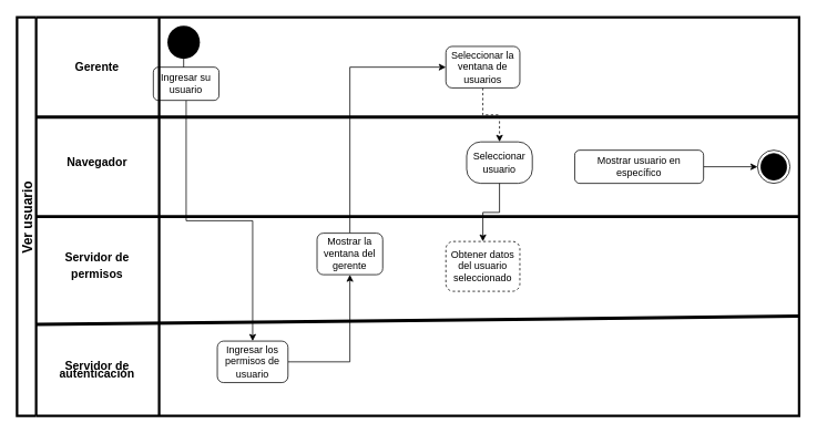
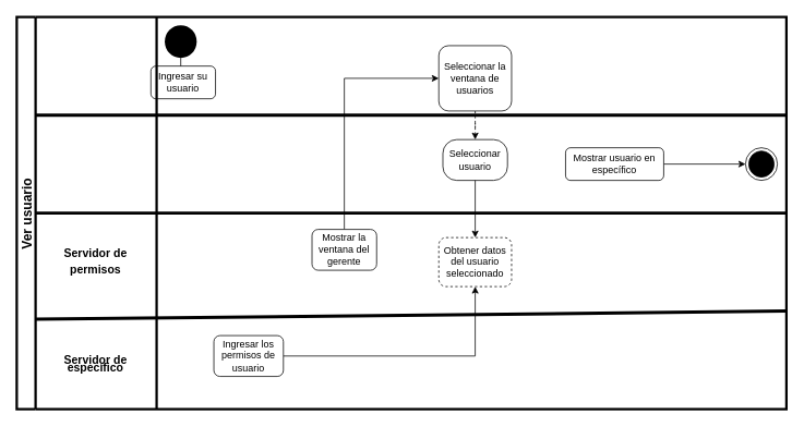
  <mxCell id="0" />
  <mxCell id="1" parent="0" />
  <mxCell id="2" value="Ver usuario" style="swimlane;horizontal=0;fontSize=16;strokeWidth=3;" parent="1" vertex="1"><mxGeometry x="20" y="20" width="941" height="480" as="geometry" /></mxCell>
  <mxCell id="3" value="" style="endArrow=none;html=1;endSize=6;strokeWidth=4;entryX=1;entryY=0.5;entryDx=0;entryDy=0;" parent="2" target="2" edge="1"><mxGeometry width="50" height="50" relative="1" as="geometry"><mxPoint x="23" y="240" as="sourcePoint" /><mxPoint x="1021" y="240" as="targetPoint" /></mxGeometry></mxCell>
- <mxCell id="4" value="Gerente" style="text;html=1;align=center;verticalAlign=middle;resizable=0;points=[];autosize=1;strokeColor=none;strokeWidth=1;fontSize=14;fontStyle=1" parent="2" vertex="1"><mxGeometry x="61" y="50" width="70" height="20" as="geometry" /></mxCell>
- <mxCell id="5" value="Navegador" style="text;html=1;align=center;verticalAlign=middle;resizable=0;points=[];autosize=1;strokeColor=none;strokeWidth=1;fontSize=14;fontStyle=1" parent="2" vertex="1"><mxGeometry x="51" y="165" width="90" height="20" as="geometry" /></mxCell>
  <mxCell id="6" style="edgeStyle=orthogonalEdgeStyle;rounded=0;orthogonalLoop=1;jettySize=auto;html=1;fontSize=12;" parent="2" source="7" target="9" edge="1"><mxGeometry relative="1" as="geometry" /></mxCell>
  <mxCell id="7" value="" style="ellipse;fillColor=#000000;strokeColor=none;fontSize=20;" parent="2" vertex="1"><mxGeometry x="181" y="10" width="39" height="40" as="geometry" /></mxCell>
- <mxCell id="8" style="edgeStyle=orthogonalEdgeStyle;rounded=0;orthogonalLoop=1;jettySize=auto;html=1;fontSize=12;" parent="2" source="9" target="11" edge="1"><mxGeometry relative="1" as="geometry" /></mxCell>
  <mxCell id="9" value="Ingresar su usuario" style="rounded=1;whiteSpace=wrap;html=1;fontSize=12;strokeWidth=1;" parent="2" vertex="1"><mxGeometry x="164" y="60" width="79" height="40" as="geometry" /></mxCell>
- <mxCell id="10" style="edgeStyle=orthogonalEdgeStyle;rounded=0;orthogonalLoop=1;jettySize=auto;html=1;entryX=0.5;entryY=1;entryDx=0;entryDy=0;fontSize=14;" parent="2" source="11" target="16" edge="1"><mxGeometry relative="1" as="geometry" /></mxCell>
+ <mxCell id="10" style="edgeStyle=orthogonalEdgeStyle;rounded=0;orthogonalLoop=1;jettySize=auto;html=1;fontSize=14;" parent="2" source="11" target="23" edge="1"><mxGeometry relative="1" as="geometry" /></mxCell>
  <mxCell id="11" value="Ingresar los permisos de usuario" style="rounded=1;whiteSpace=wrap;html=1;fontSize=12;strokeWidth=1;" parent="2" vertex="1"><mxGeometry x="241" y="390" width="85" height="50" as="geometry" /></mxCell>
  <mxCell id="12" value="" style="ellipse;html=1;shape=endState;fillColor=#000000;strokeColor=#000000;fontSize=14;" parent="2" vertex="1"><mxGeometry x="891" y="160" width="39" height="40" as="geometry" /></mxCell>
  <mxCell id="13" value="" style="endArrow=none;html=1;endSize=6;strokeWidth=4;entryX=1;entryY=0.25;entryDx=0;entryDy=0;" parent="2" target="2" edge="1"><mxGeometry width="50" height="50" relative="1" as="geometry"><mxPoint x="23" y="120" as="sourcePoint" /><mxPoint x="1001" y="120" as="targetPoint" /></mxGeometry></mxCell>
- <mxCell id="14" value="autenticación" style="text;html=1;align=center;verticalAlign=middle;resizable=0;points=[];autosize=1;strokeColor=none;strokeWidth=1;fontSize=14;fontStyle=1;labelBackgroundColor=none;" parent="2" vertex="1"><mxGeometry x="41" y="420" width="110" height="20" as="geometry" /></mxCell>
+ <mxCell id="14" value="específico" style="text;html=1;align=center;verticalAlign=middle;resizable=0;points=[];autosize=1;strokeColor=none;strokeWidth=1;fontSize=14;fontStyle=1;labelBackgroundColor=none;" parent="2" vertex="1"><mxGeometry x="41" y="420" width="110" height="20" as="geometry" /></mxCell>
  <mxCell id="15" style="edgeStyle=orthogonalEdgeStyle;rounded=0;orthogonalLoop=1;jettySize=auto;html=1;entryX=0;entryY=0.5;entryDx=0;entryDy=0;fontSize=16;endSize=6;strokeWidth=1;exitX=0.5;exitY=0;exitDx=0;exitDy=0;" parent="2" source="16" target="18" edge="1"><mxGeometry relative="1" as="geometry" /></mxCell>
  <mxCell id="16" value="Mostrar la ventana del gerente" style="rounded=1;whiteSpace=wrap;html=1;fontSize=12;strokeWidth=1;" parent="2" vertex="1"><mxGeometry x="361" y="260" width="79" height="50" as="geometry" /></mxCell>
  <mxCell id="17" style="edgeStyle=orthogonalEdgeStyle;rounded=0;orthogonalLoop=1;jettySize=auto;html=1;fontSize=16;endSize=6;strokeWidth=1;dashed=1;" parent="2" source="18" target="19" edge="1"><mxGeometry relative="1" as="geometry" /></mxCell>
- <mxCell id="18" value="Seleccionar la ventana de usuarios" style="rounded=1;whiteSpace=wrap;html=1;fontSize=12;strokeWidth=1;" parent="2" vertex="1"><mxGeometry x="516" y="35" width="89" height="50" as="geometry" /></mxCell>
- <mxCell id="19" value="Seleccionar usuario" style="rounded=1;whiteSpace=wrap;html=1;fontSize=12;strokeWidth=1;arcSize=34;" parent="2" vertex="1"><mxGeometry x="541" y="150" width="79" height="50" as="geometry" /></mxCell>
+ <mxCell id="18" value="Seleccionar la ventana de usuarios" style="rounded=1;whiteSpace=wrap;html=1;fontSize=12;strokeWidth=1;" parent="2" vertex="1"><mxGeometry x="516" y="35" width="89" height="80" as="geometry" /></mxCell>
+ <mxCell id="19" value="Seleccionar usuario" style="rounded=1;whiteSpace=wrap;html=1;fontSize=12;strokeWidth=1;arcSize=34;" parent="2" vertex="1"><mxGeometry x="521" y="150" width="79" height="50" as="geometry" /></mxCell>
  <mxCell id="20" value="" style="group" parent="2" vertex="1" connectable="0"><mxGeometry x="51" y="280" width="90" height="40" as="geometry" /></mxCell>
  <mxCell id="21" value="Servidor de" style="text;html=1;align=center;verticalAlign=middle;resizable=0;points=[];autosize=1;strokeColor=none;strokeWidth=1;fontSize=14;fontStyle=1;labelBackgroundColor=none;" parent="20" vertex="1"><mxGeometry width="90" height="20" as="geometry" /></mxCell>
  <mxCell id="22" value="permisos" style="text;html=1;align=center;verticalAlign=middle;resizable=0;points=[];autosize=1;strokeColor=none;strokeWidth=1;fontSize=14;fontStyle=1;labelBackgroundColor=none;" parent="20" vertex="1"><mxGeometry x="10" y="20" width="70" height="20" as="geometry" /></mxCell>
  <mxCell id="23" value="Obtener datos del usuario seleccionado" style="rounded=1;whiteSpace=wrap;html=1;fontSize=12;strokeWidth=1;dashed=1;" parent="2" vertex="1"><mxGeometry x="516" y="270" width="89" height="60" as="geometry" /></mxCell>
  <mxCell id="24" style="edgeStyle=orthogonalEdgeStyle;rounded=0;orthogonalLoop=1;jettySize=auto;html=1;entryX=0;entryY=0.5;entryDx=0;entryDy=0;fontSize=11;" parent="2" source="25" target="12" edge="1"><mxGeometry relative="1" as="geometry" /></mxCell>
- <mxCell id="25" value="Mostrar usuario en específico" style="rounded=1;whiteSpace=wrap;html=1;fontSize=12;strokeWidth=1;" parent="2" vertex="1"><mxGeometry x="671" y="160" width="155" height="40" as="geometry" /></mxCell>
+ <mxCell id="25" value="Mostrar usuario en específico" style="rounded=1;whiteSpace=wrap;html=1;fontSize=12;strokeWidth=1;" parent="2" vertex="1"><mxGeometry x="671" y="160" width="120" height="40" as="geometry" /></mxCell>
  <mxCell id="26" style="edgeStyle=orthogonalEdgeStyle;rounded=0;orthogonalLoop=1;jettySize=auto;html=1;fontSize=16;endSize=6;strokeWidth=1;exitX=0.5;exitY=1;exitDx=0;exitDy=0;entryX=0.5;entryY=0;entryDx=0;entryDy=0;" parent="2" source="19" target="23" edge="1"><mxGeometry relative="1" as="geometry"><mxPoint x="476.5" y="95" as="sourcePoint" /><mxPoint x="467" y="260" as="targetPoint" /></mxGeometry></mxCell>
  <mxCell id="27" value="" style="endArrow=none;html=1;strokeWidth=3;" parent="2" edge="1"><mxGeometry width="50" height="50" relative="1" as="geometry"><mxPoint x="171" y="480" as="sourcePoint" /><mxPoint x="171" as="targetPoint" /></mxGeometry></mxCell>
  <mxCell id="28" value="" style="endArrow=none;html=1;endSize=6;strokeWidth=4;entryX=1;entryY=0.75;entryDx=0;entryDy=0;" parent="1" target="2" edge="1"><mxGeometry width="50" height="50" relative="1" as="geometry"><mxPoint x="43" y="390" as="sourcePoint" /><mxPoint x="790" y="390" as="targetPoint" /></mxGeometry></mxCell>
  <mxCell id="29" value="Servidor de" style="text;html=1;align=center;verticalAlign=middle;resizable=0;points=[];autosize=1;strokeColor=none;strokeWidth=1;fontSize=14;fontStyle=1;labelBackgroundColor=none;" parent="1" vertex="1"><mxGeometry x="71" y="430" width="90" height="20" as="geometry" /></mxCell>
